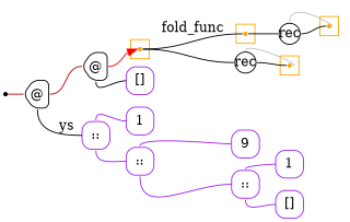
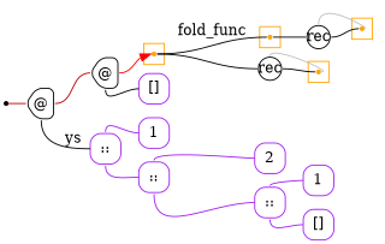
  digraph {
    labeldistance=0
    nodesep=.175
    rankdir=LR
    ranksep=.175
    node [color=purple fixedsize=true orientation=90 shape=square style=rounded]
    edge [arrowhead=none arrowtail=none color=purple headport=w tailport=e]
    ndcluster_nd174 [color=orange shape=point style=""]
    ndcluster_nd488 [color=orange shape=point style=""]
    ndcluster_nd383 [color=orange shape=point style=""]
    ndcluster_nd61 [color=orange shape=point style=""]
    nd1 [shape=point color="" orientation="" style=""]
    n6 [color="#000000" height=.4 label="@" shape=house width=.4]
    n7 [height=.4 label=1 width=.4]
-   n8 [height=.4 label=9 width=.4]
+   n8 [height=.4 label=2 width=.4]
    n9 [height=.4 label=1 width=.4]
    n10 [height=.4 label="[]" width=.4]
    n11 [height=.4 label="::" width=.4]
    n12 [height=.4 label="::" width=.4]
    n13 [height=.4 label="::" width=.4]
    n14 [color="#000000" height=.3 label=rec shape=circle width=.3 orientation=""]
    n15 [color="#000000" height=.4 label="@" shape=house width=.4]
    n16 [height=.4 label="[]" width=.4]
    n17 [color="#000000" height=.3 label=rec shape=circle width=.3 orientation=""]
    subgraph cluster_1 {
      color=orange
      style=fill
      ndcluster_nd174
    }
    subgraph cluster_2 {
      color=orange
      style=fill
      ndcluster_nd488
    }
    subgraph cluster_3 {
      color=orange
      style=fill
      ndcluster_nd383
    }
    subgraph cluster_4 {
      color=orange
      style=fill
      ndcluster_nd61
    }
    ndcluster_nd174 -> n14 [color=black]
    ndcluster_nd61 -> ndcluster_nd174 [label=fold_func color=""]
    ndcluster_nd61 -> n17 [color=black]
    nd1 -> n6 [color="#b70000"]
    n6 -> n13 [label=ys tailport=s color=""]
    n6 -> n15 [color="#b70000"]
    n11 -> n9 [tailport=n]
    n11 -> n10 [tailport=s]
    n12 -> n8 [tailport=n]
    n12 -> n11 [tailport=s]
    n13 -> n7 [tailport=n]
    n13 -> n12 [tailport=s]
    n14 -> ndcluster_nd383 [color=grey dir=back headport=e tailport=n]
    n14 -> ndcluster_nd383 [color=""]
    n15 -> ndcluster_nd61 [arrowhead=normal color=red]
    n15 -> n16 [tailport=s color=""]
    n17 -> ndcluster_nd488 [color=grey dir=back headport=e tailport=n]
    n17 -> ndcluster_nd488 [color=""]
  }
